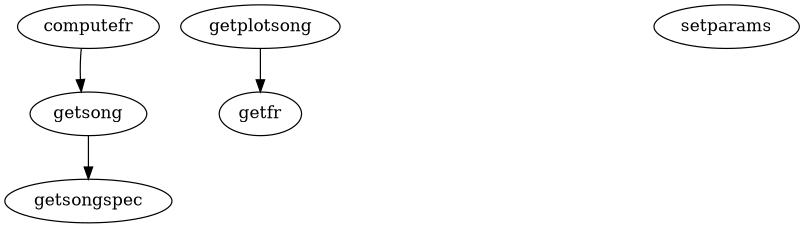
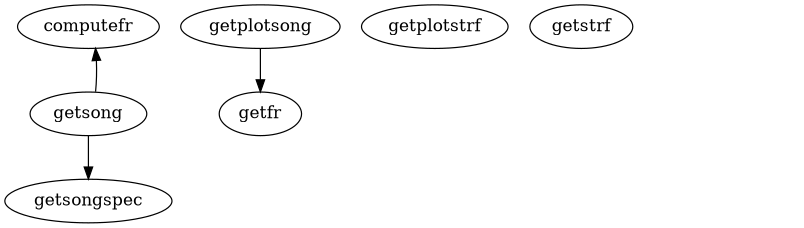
  digraph {
    computefr
    getsong
    getsongspec
    getplotsong
    getfr
-   setparams
-   computefr -> getsong
+   getplotstrf
+   getstrf
+   getsong -> computefr
    getsong -> getsongspec
    getplotsong -> getfr
  }
